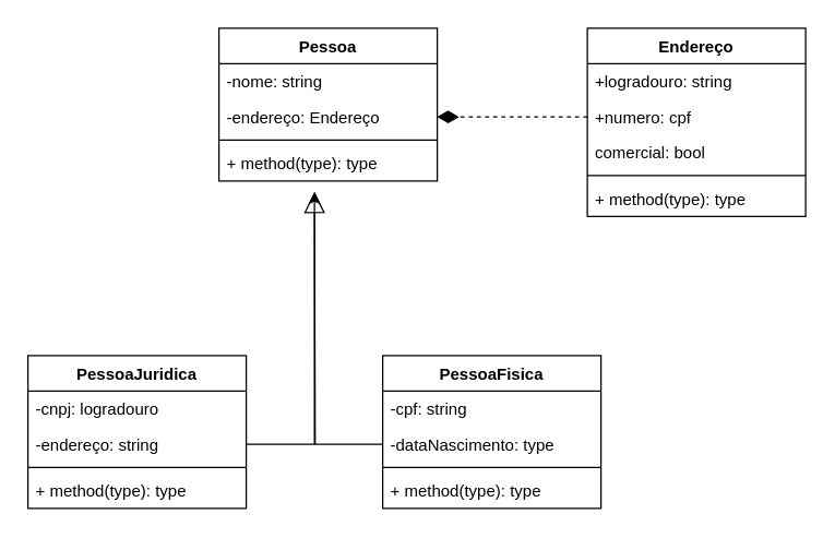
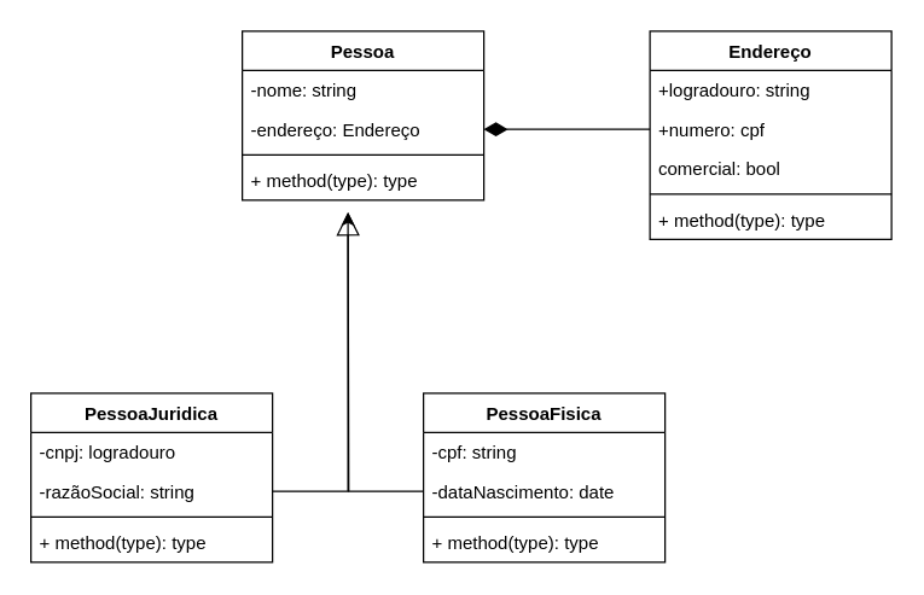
  <mxCell id="0" />
  <mxCell id="1" parent="0" />
  <mxCell id="2" value="PessoaJuridica" style="swimlane;fontStyle=1;align=center;verticalAlign=top;childLayout=stackLayout;horizontal=1;startSize=26;horizontalStack=0;resizeParent=1;resizeParentMax=0;resizeLast=0;collapsible=1;marginBottom=0;" vertex="1" parent="1"><mxGeometry x="20" y="260" width="160" height="112" as="geometry" /></mxCell>
  <mxCell id="3" value="-cnpj: logradouro" style="text;strokeColor=none;fillColor=none;align=left;verticalAlign=top;spacingLeft=4;spacingRight=4;overflow=hidden;rotatable=0;points=[[0,0.5],[1,0.5]];portConstraint=eastwest;" vertex="1" parent="2"><mxGeometry y="26" width="160" height="26" as="geometry" /></mxCell>
- <mxCell id="4" value="-endereço: string" style="text;strokeColor=none;fillColor=none;align=left;verticalAlign=top;spacingLeft=4;spacingRight=4;overflow=hidden;rotatable=0;points=[[0,0.5],[1,0.5]];portConstraint=eastwest;" vertex="1" parent="2"><mxGeometry y="52" width="160" height="26" as="geometry" /></mxCell>
+ <mxCell id="4" value="-razãoSocial: string" style="text;strokeColor=none;fillColor=none;align=left;verticalAlign=top;spacingLeft=4;spacingRight=4;overflow=hidden;rotatable=0;points=[[0,0.5],[1,0.5]];portConstraint=eastwest;" vertex="1" parent="2"><mxGeometry y="52" width="160" height="26" as="geometry" /></mxCell>
  <mxCell id="5" value="" style="line;strokeWidth=1;fillColor=none;align=left;verticalAlign=middle;spacingTop=-1;spacingLeft=3;spacingRight=3;rotatable=0;labelPosition=right;points=[];portConstraint=eastwest;strokeColor=inherit;" vertex="1" parent="2"><mxGeometry y="78" width="160" height="8" as="geometry" /></mxCell>
  <mxCell id="6" value="+ method(type): type" style="text;strokeColor=none;fillColor=none;align=left;verticalAlign=top;spacingLeft=4;spacingRight=4;overflow=hidden;rotatable=0;points=[[0,0.5],[1,0.5]];portConstraint=eastwest;" vertex="1" parent="2"><mxGeometry y="86" width="160" height="26" as="geometry" /></mxCell>
  <mxCell id="7" value="PessoaFisica" style="swimlane;fontStyle=1;align=center;verticalAlign=top;childLayout=stackLayout;horizontal=1;startSize=26;horizontalStack=0;resizeParent=1;resizeParentMax=0;resizeLast=0;collapsible=1;marginBottom=0;" vertex="1" parent="1"><mxGeometry x="280" y="260" width="160" height="112" as="geometry" /></mxCell>
  <mxCell id="8" value="-cpf: string" style="text;strokeColor=none;fillColor=none;align=left;verticalAlign=top;spacingLeft=4;spacingRight=4;overflow=hidden;rotatable=0;points=[[0,0.5],[1,0.5]];portConstraint=eastwest;" vertex="1" parent="7"><mxGeometry y="26" width="160" height="26" as="geometry" /></mxCell>
- <mxCell id="9" value="-dataNascimento: type" style="text;strokeColor=none;fillColor=none;align=left;verticalAlign=top;spacingLeft=4;spacingRight=4;overflow=hidden;rotatable=0;points=[[0,0.5],[1,0.5]];portConstraint=eastwest;" vertex="1" parent="7"><mxGeometry y="52" width="160" height="26" as="geometry" /></mxCell>
+ <mxCell id="9" value="-dataNascimento: date" style="text;strokeColor=none;fillColor=none;align=left;verticalAlign=top;spacingLeft=4;spacingRight=4;overflow=hidden;rotatable=0;points=[[0,0.5],[1,0.5]];portConstraint=eastwest;" vertex="1" parent="7"><mxGeometry y="52" width="160" height="26" as="geometry" /></mxCell>
  <mxCell id="10" value="" style="line;strokeWidth=1;fillColor=none;align=left;verticalAlign=middle;spacingTop=-1;spacingLeft=3;spacingRight=3;rotatable=0;labelPosition=right;points=[];portConstraint=eastwest;strokeColor=inherit;" vertex="1" parent="7"><mxGeometry y="78" width="160" height="8" as="geometry" /></mxCell>
  <mxCell id="11" value="+ method(type): type" style="text;strokeColor=none;fillColor=none;align=left;verticalAlign=top;spacingLeft=4;spacingRight=4;overflow=hidden;rotatable=0;points=[[0,0.5],[1,0.5]];portConstraint=eastwest;" vertex="1" parent="7"><mxGeometry y="86" width="160" height="26" as="geometry" /></mxCell>
  <mxCell id="12" value="Pessoa" style="swimlane;fontStyle=1;align=center;verticalAlign=top;childLayout=stackLayout;horizontal=1;startSize=26;horizontalStack=0;resizeParent=1;resizeParentMax=0;resizeLast=0;collapsible=1;marginBottom=0;" vertex="1" parent="1"><mxGeometry x="160" y="20" width="160" height="112" as="geometry" /></mxCell>
  <mxCell id="13" value="-nome: string" style="text;strokeColor=none;fillColor=none;align=left;verticalAlign=top;spacingLeft=4;spacingRight=4;overflow=hidden;rotatable=0;points=[[0,0.5],[1,0.5]];portConstraint=eastwest;" vertex="1" parent="12"><mxGeometry y="26" width="160" height="26" as="geometry" /></mxCell>
  <mxCell id="14" value="-endereço: Endereço" style="text;strokeColor=none;fillColor=none;align=left;verticalAlign=top;spacingLeft=4;spacingRight=4;overflow=hidden;rotatable=0;points=[[0,0.5],[1,0.5]];portConstraint=eastwest;" vertex="1" parent="12"><mxGeometry y="52" width="160" height="26" as="geometry" /></mxCell>
  <mxCell id="15" value="" style="line;strokeWidth=1;fillColor=none;align=left;verticalAlign=middle;spacingTop=-1;spacingLeft=3;spacingRight=3;rotatable=0;labelPosition=right;points=[];portConstraint=eastwest;strokeColor=inherit;" vertex="1" parent="12"><mxGeometry y="78" width="160" height="8" as="geometry" /></mxCell>
  <mxCell id="16" value="+ method(type): type" style="text;strokeColor=none;fillColor=none;align=left;verticalAlign=top;spacingLeft=4;spacingRight=4;overflow=hidden;rotatable=0;points=[[0,0.5],[1,0.5]];portConstraint=eastwest;" vertex="1" parent="12"><mxGeometry y="86" width="160" height="26" as="geometry" /></mxCell>
  <mxCell id="17" value="" style="edgeStyle=orthogonalEdgeStyle;rounded=0;orthogonalLoop=1;jettySize=auto;html=1;" edge="1" parent="1" source="4"><mxGeometry relative="1" as="geometry"><mxPoint x="230" y="140" as="targetPoint" /><Array as="points"><mxPoint x="230" y="325" /><mxPoint x="230" y="140" /></Array></mxGeometry></mxCell>
  <mxCell id="18" value="" style="edgeStyle=orthogonalEdgeStyle;rounded=0;orthogonalLoop=1;jettySize=auto;html=1;endArrow=block;endFill=0;endSize=13;" edge="1" parent="1" source="9"><mxGeometry relative="1" as="geometry"><mxPoint x="230" y="140" as="targetPoint" /></mxGeometry></mxCell>
  <mxCell id="19" value="Endereço" style="swimlane;fontStyle=1;align=center;verticalAlign=top;childLayout=stackLayout;horizontal=1;startSize=26;horizontalStack=0;resizeParent=1;resizeParentMax=0;resizeLast=0;collapsible=1;marginBottom=0;" vertex="1" parent="1"><mxGeometry x="430" y="20" width="160" height="138" as="geometry" /></mxCell>
  <mxCell id="20" value="+logradouro: string" style="text;strokeColor=none;fillColor=none;align=left;verticalAlign=top;spacingLeft=4;spacingRight=4;overflow=hidden;rotatable=0;points=[[0,0.5],[1,0.5]];portConstraint=eastwest;" vertex="1" parent="19"><mxGeometry y="26" width="160" height="26" as="geometry" /></mxCell>
  <mxCell id="21" value="+numero: cpf" style="text;strokeColor=none;fillColor=none;align=left;verticalAlign=top;spacingLeft=4;spacingRight=4;overflow=hidden;rotatable=0;points=[[0,0.5],[1,0.5]];portConstraint=eastwest;" vertex="1" parent="19"><mxGeometry y="52" width="160" height="26" as="geometry" /></mxCell>
  <mxCell id="22" value="comercial: bool" style="text;strokeColor=none;fillColor=none;align=left;verticalAlign=top;spacingLeft=4;spacingRight=4;overflow=hidden;rotatable=0;points=[[0,0.5],[1,0.5]];portConstraint=eastwest;" vertex="1" parent="19"><mxGeometry y="78" width="160" height="26" as="geometry" /></mxCell>
  <mxCell id="23" value="" style="line;strokeWidth=1;fillColor=none;align=left;verticalAlign=middle;spacingTop=-1;spacingLeft=3;spacingRight=3;rotatable=0;labelPosition=right;points=[];portConstraint=eastwest;strokeColor=inherit;" vertex="1" parent="19"><mxGeometry y="104" width="160" height="8" as="geometry" /></mxCell>
  <mxCell id="24" value="+ method(type): type" style="text;strokeColor=none;fillColor=none;align=left;verticalAlign=top;spacingLeft=4;spacingRight=4;overflow=hidden;rotatable=0;points=[[0,0.5],[1,0.5]];portConstraint=eastwest;" vertex="1" parent="19"><mxGeometry y="112" width="160" height="26" as="geometry" /></mxCell>
- <mxCell id="25" value="" style="edgeStyle=orthogonalEdgeStyle;rounded=0;orthogonalLoop=1;jettySize=auto;html=1;endArrow=diamondThin;endFill=1;endSize=13;entryX=1;entryY=0.5;entryDx=0;entryDy=0;dashed=1;" edge="1" parent="1" source="21" target="14"><mxGeometry relative="1" as="geometry" /></mxCell>
+ <mxCell id="25" value="" style="edgeStyle=orthogonalEdgeStyle;rounded=0;orthogonalLoop=1;jettySize=auto;html=1;endArrow=diamondThin;endFill=1;endSize=13;entryX=1;entryY=0.5;entryDx=0;entryDy=0;" edge="1" parent="1" source="21" target="14"><mxGeometry relative="1" as="geometry" /></mxCell>
